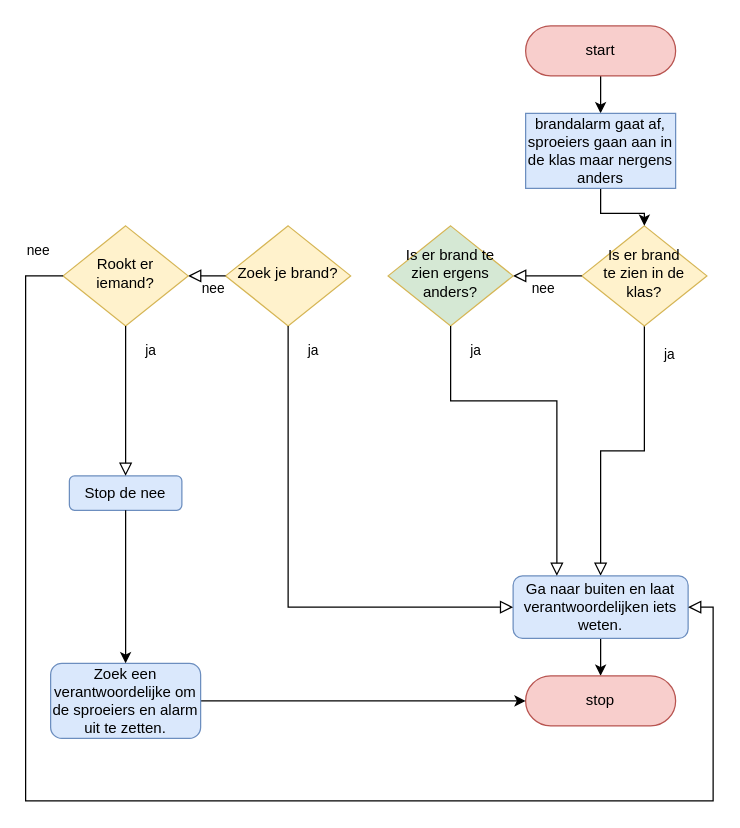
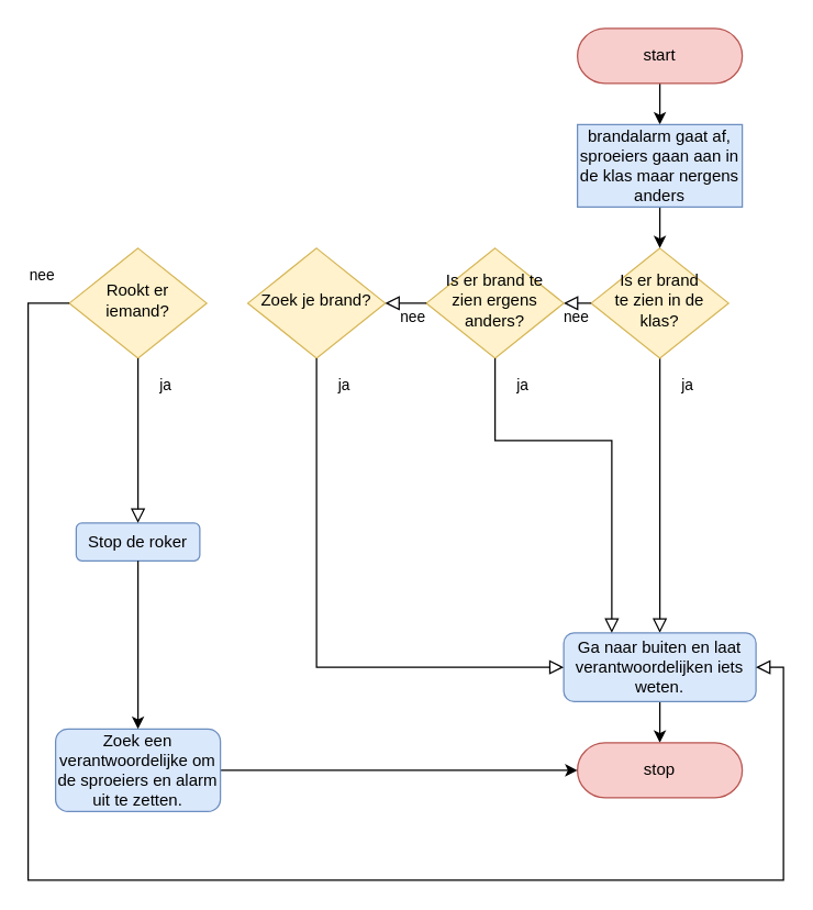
  <mxCell id="0" />
  <mxCell id="1" parent="0" />
  <mxCell id="2" value="" style="edgeStyle=orthogonalEdgeStyle;rounded=0;orthogonalLoop=1;jettySize=auto;html=1;" edge="1" parent="1" source="3" target="7"><mxGeometry relative="1" as="geometry" /></mxCell>
  <mxCell id="3" value="start" style="rounded=1;whiteSpace=wrap;html=1;fontSize=12;glass=0;strokeWidth=1;shadow=0;arcSize=50;fillColor=#f8cecc;strokeColor=#b85450;" parent="1" vertex="1"><mxGeometry x="420" y="20" width="120" height="40" as="geometry" /></mxCell>
  <mxCell id="4" value="ja" style="rounded=0;html=1;jettySize=auto;orthogonalLoop=1;fontSize=11;endArrow=block;endFill=0;endSize=8;strokeWidth=1;shadow=0;labelBackgroundColor=none;edgeStyle=orthogonalEdgeStyle;entryX=0.5;entryY=0;entryDx=0;entryDy=0;" parent="1" source="5" target="10" edge="1"><mxGeometry x="-0.8" y="20" relative="1" as="geometry"><mxPoint as="offset" /><mxPoint x="350" y="220" as="targetPoint" /></mxGeometry></mxCell>
- <mxCell id="5" value="Is er brand&lt;br&gt;te zien in de klas?" style="rhombus;whiteSpace=wrap;html=1;shadow=0;fontFamily=Helvetica;fontSize=12;align=center;strokeWidth=1;spacing=6;spacingTop=-4;fillColor=#fff2cc;strokeColor=#d6b656;" parent="1" vertex="1"><mxGeometry x="465" y="180" width="100" height="80" as="geometry" /></mxCell>
+ <mxCell id="5" value="Is er brand&lt;br&gt;te zien in de klas?" style="rhombus;whiteSpace=wrap;html=1;shadow=0;fontFamily=Helvetica;fontSize=12;align=center;strokeWidth=1;spacing=6;spacingTop=-4;fillColor=#fff2cc;strokeColor=#d6b656;" parent="1" vertex="1"><mxGeometry x="430" y="180" width="100" height="80" as="geometry" /></mxCell>
  <mxCell id="6" value="" style="edgeStyle=orthogonalEdgeStyle;rounded=0;orthogonalLoop=1;jettySize=auto;html=1;" edge="1" parent="1" source="7" target="5"><mxGeometry relative="1" as="geometry" /></mxCell>
  <mxCell id="7" value="brandalarm gaat af, sproeiers gaan aan in de klas maar nergens anders" style="rounded=1;whiteSpace=wrap;html=1;fontSize=12;glass=0;strokeWidth=1;shadow=0;arcSize=0;fillColor=#dae8fc;strokeColor=#6c8ebf;" parent="1" vertex="1"><mxGeometry x="420" y="90" width="120" height="60" as="geometry" /></mxCell>
  <mxCell id="8" value="nee" style="rounded=0;html=1;jettySize=auto;orthogonalLoop=1;fontSize=11;endArrow=block;endFill=0;endSize=8;strokeWidth=1;shadow=0;labelBackgroundColor=none;edgeStyle=orthogonalEdgeStyle;exitX=0;exitY=0.5;exitDx=0;exitDy=0;entryX=1;entryY=0.5;entryDx=0;entryDy=0;" parent="1" source="5" target="19" edge="1"><mxGeometry x="0.143" y="10" relative="1" as="geometry"><mxPoint as="offset" /><mxPoint x="300" y="260" as="sourcePoint" /><mxPoint x="360" y="220" as="targetPoint" /></mxGeometry></mxCell>
  <mxCell id="9" value="" style="edgeStyle=orthogonalEdgeStyle;rounded=0;orthogonalLoop=1;jettySize=auto;html=1;" edge="1" parent="1" source="10" target="13"><mxGeometry relative="1" as="geometry" /></mxCell>
  <mxCell id="10" value="Ga naar buiten en laat verantwoordelijken iets weten." style="rounded=1;whiteSpace=wrap;html=1;fontSize=12;glass=0;strokeWidth=1;shadow=0;fillColor=#dae8fc;strokeColor=#6c8ebf;" vertex="1" parent="1"><mxGeometry x="410" y="460" width="140" height="50" as="geometry" /></mxCell>
  <mxCell id="11" value="Zoek je brand?" style="rhombus;whiteSpace=wrap;html=1;shadow=0;fontFamily=Helvetica;fontSize=12;align=center;strokeWidth=1;spacing=6;spacingTop=-4;fillColor=#fff2cc;strokeColor=#d6b656;" vertex="1" parent="1"><mxGeometry x="180" y="180" width="100" height="80" as="geometry" /></mxCell>
  <mxCell id="12" value="ja" style="rounded=0;html=1;jettySize=auto;orthogonalLoop=1;fontSize=11;endArrow=block;endFill=0;endSize=8;strokeWidth=1;shadow=0;labelBackgroundColor=none;edgeStyle=orthogonalEdgeStyle;exitX=0.5;exitY=1;exitDx=0;exitDy=0;entryX=0;entryY=0.5;entryDx=0;entryDy=0;" edge="1" parent="1" source="11" target="10"><mxGeometry x="-0.901" y="20" relative="1" as="geometry"><mxPoint as="offset" /><mxPoint x="440" y="230" as="sourcePoint" /><mxPoint x="300" y="410" as="targetPoint" /><Array as="points"><mxPoint x="230" y="485" /></Array></mxGeometry></mxCell>
  <mxCell id="13" value="stop" style="whiteSpace=wrap;html=1;rounded=1;glass=0;strokeWidth=1;shadow=0;arcSize=50;fillColor=#f8cecc;strokeColor=#b85450;" vertex="1" parent="1"><mxGeometry x="420" y="540" width="120" height="40" as="geometry" /></mxCell>
- <mxCell id="14" value="nee" style="rounded=0;html=1;jettySize=auto;orthogonalLoop=1;fontSize=11;endArrow=block;endFill=0;endSize=8;strokeWidth=1;shadow=0;labelBackgroundColor=none;edgeStyle=orthogonalEdgeStyle;entryX=1;entryY=0.5;entryDx=0;entryDy=0;" edge="1" parent="1" source="11" target="15"><mxGeometry x="-0.6" y="10" relative="1" as="geometry"><mxPoint as="offset" /><mxPoint x="370" y="240" as="sourcePoint" /><mxPoint x="150" y="220" as="targetPoint" /></mxGeometry></mxCell>
  <mxCell id="15" value="Rookt er iemand?" style="rhombus;whiteSpace=wrap;html=1;shadow=0;fontFamily=Helvetica;fontSize=12;align=center;strokeWidth=1;spacing=6;spacingTop=-4;fillColor=#fff2cc;strokeColor=#d6b656;" vertex="1" parent="1"><mxGeometry x="50" y="180" width="100" height="80" as="geometry" /></mxCell>
  <mxCell id="16" value="" style="edgeStyle=orthogonalEdgeStyle;rounded=0;orthogonalLoop=1;jettySize=auto;html=1;entryX=0;entryY=0.5;entryDx=0;entryDy=0;exitX=1;exitY=0.5;exitDx=0;exitDy=0;startArrow=none;" edge="1" parent="1" source="22" target="13"><mxGeometry relative="1" as="geometry"><mxPoint x="300" y="560" as="targetPoint" /></mxGeometry></mxCell>
- <mxCell id="17" value="Stop de nee" style="rounded=1;whiteSpace=wrap;html=1;fillColor=#dae8fc;strokeColor=#6c8ebf;" vertex="1" parent="1"><mxGeometry x="55" y="380" width="90" height="27.5" as="geometry" /></mxCell>
+ <mxCell id="17" value="Stop de roker" style="rounded=1;whiteSpace=wrap;html=1;fillColor=#dae8fc;strokeColor=#6c8ebf;" vertex="1" parent="1"><mxGeometry x="55" y="380" width="90" height="27.5" as="geometry" /></mxCell>
  <mxCell id="18" value="ja" style="rounded=0;html=1;jettySize=auto;orthogonalLoop=1;fontSize=11;endArrow=block;endFill=0;endSize=8;strokeWidth=1;shadow=0;labelBackgroundColor=none;edgeStyle=orthogonalEdgeStyle;entryX=0.5;entryY=0;entryDx=0;entryDy=0;exitX=0.5;exitY=1;exitDx=0;exitDy=0;" edge="1" parent="1" source="15" target="17"><mxGeometry x="-0.667" y="20" relative="1" as="geometry"><mxPoint as="offset" /><mxPoint x="510" y="270" as="sourcePoint" /><mxPoint x="510" y="470" as="targetPoint" /></mxGeometry></mxCell>
- <mxCell id="19" value="Is er brand te zien ergens anders?" style="rhombus;whiteSpace=wrap;html=1;shadow=0;fontFamily=Helvetica;fontSize=12;align=center;strokeWidth=1;spacing=6;spacingTop=-4;fillColor=#d5e8d4;strokeColor=#d6b656;" vertex="1" parent="1"><mxGeometry x="310" y="180" width="100" height="80" as="geometry" /></mxCell>
+ <mxCell id="19" value="Is er brand te zien ergens anders?" style="rhombus;whiteSpace=wrap;html=1;shadow=0;fontFamily=Helvetica;fontSize=12;align=center;strokeWidth=1;spacing=6;spacingTop=-4;fillColor=#fff2cc;strokeColor=#d6b656;" vertex="1" parent="1"><mxGeometry x="310" y="180" width="100" height="80" as="geometry" /></mxCell>
  <mxCell id="20" value="ja" style="rounded=0;html=1;jettySize=auto;orthogonalLoop=1;fontSize=11;endArrow=block;endFill=0;endSize=8;strokeWidth=1;shadow=0;labelBackgroundColor=none;edgeStyle=orthogonalEdgeStyle;entryX=0.25;entryY=0;entryDx=0;entryDy=0;exitX=0.5;exitY=1;exitDx=0;exitDy=0;" edge="1" parent="1" source="19" target="10"><mxGeometry x="-0.86" y="20" relative="1" as="geometry"><mxPoint as="offset" /><mxPoint x="490" y="270" as="sourcePoint" /><mxPoint x="490" y="470" as="targetPoint" /><Array as="points"><mxPoint x="360" y="320" /><mxPoint x="445" y="320" /></Array></mxGeometry></mxCell>
+ <mxCell id="21" value="nee" style="rounded=0;html=1;jettySize=auto;orthogonalLoop=1;fontSize=11;endArrow=block;endFill=0;endSize=8;strokeWidth=1;shadow=0;labelBackgroundColor=none;edgeStyle=orthogonalEdgeStyle;exitX=0;exitY=0.5;exitDx=0;exitDy=0;entryX=1;entryY=0.5;entryDx=0;entryDy=0;" edge="1" parent="1" source="19" target="11"><mxGeometry x="-0.333" y="10" relative="1" as="geometry"><mxPoint as="offset" /><mxPoint x="440" y="230" as="sourcePoint" /><mxPoint x="420" y="230" as="targetPoint" /></mxGeometry></mxCell>
  <mxCell id="22" value="Zoek een verantwoordelijke om de sproeiers en alarm uit te zetten." style="rounded=1;whiteSpace=wrap;html=1;fillColor=#dae8fc;strokeColor=#6c8ebf;" vertex="1" parent="1"><mxGeometry x="40" y="530" width="120" height="60" as="geometry" /></mxCell>
  <mxCell id="23" value="" style="endArrow=classic;html=1;rounded=0;exitX=0.5;exitY=1;exitDx=0;exitDy=0;entryX=0.5;entryY=0;entryDx=0;entryDy=0;" edge="1" parent="1" source="17" target="22"><mxGeometry width="50" height="50" relative="1" as="geometry"><mxPoint x="80" y="500" as="sourcePoint" /><mxPoint x="130" y="450" as="targetPoint" /></mxGeometry></mxCell>
  <mxCell id="24" value="nee" style="rounded=0;html=1;jettySize=auto;orthogonalLoop=1;fontSize=11;endArrow=block;endFill=0;endSize=8;strokeWidth=1;shadow=0;labelBackgroundColor=none;edgeStyle=orthogonalEdgeStyle;exitX=0;exitY=0.5;exitDx=0;exitDy=0;entryX=1;entryY=0.5;entryDx=0;entryDy=0;" edge="1" parent="1" source="15" target="10"><mxGeometry x="-0.966" y="-20" relative="1" as="geometry"><mxPoint as="offset" /><mxPoint x="190" y="230" as="sourcePoint" /><mxPoint x="0" y="220" as="targetPoint" /><Array as="points"><mxPoint x="20" y="220" /><mxPoint x="20" y="640" /><mxPoint x="570" y="640" /><mxPoint x="570" y="485" /></Array></mxGeometry></mxCell>
